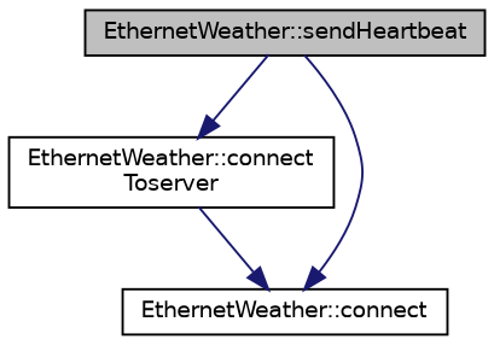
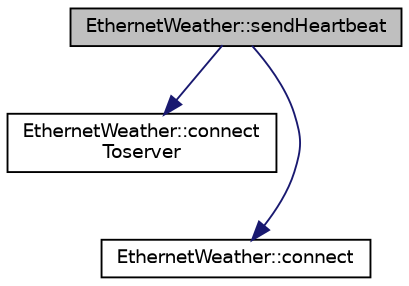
  digraph {
    rankdir=TB
    node [color=black fillcolor=white fontname=Helvetica fontsize=10 shape=record style=filled]
    edge [color=midnightblue fontname=Helvetica fontsize=10 labelfontname=Helvetica labelfontsize=10 style=solid]
    n1 [fillcolor=grey75 fontcolor=black height=0.2 label="EthernetWeather::sendHeartbeat" width=0.4]
    n2 [height=0.2 label="EthernetWeather::connect\lToserver" width=0.4]
    n3 [height=0.2 label="EthernetWeather::connect" width=0.4]
    n1 -> n2
    n1 -> n3
-   n2 -> n3
  }
